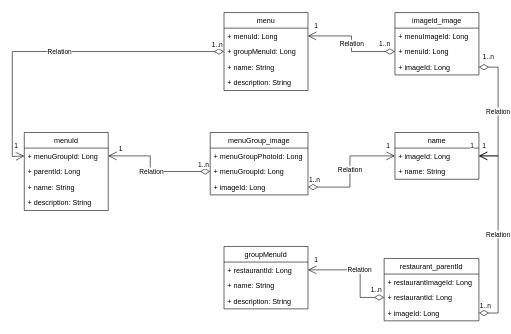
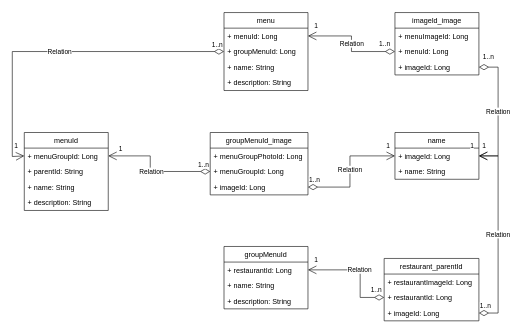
  <mxCell id="0" />
  <mxCell id="1" parent="0" />
  <mxCell id="2" value="menuId" style="swimlane;fontStyle=0;childLayout=stackLayout;horizontal=1;startSize=26;fillColor=none;horizontalStack=0;resizeParent=1;resizeParentMax=0;resizeLast=0;collapsible=1;marginBottom=0;" vertex="1" parent="1"><mxGeometry x="40" y="220" width="140" height="130" as="geometry" /></mxCell>
  <mxCell id="3" value="+ menuGroupId: Long" style="text;strokeColor=none;fillColor=none;align=left;verticalAlign=top;spacingLeft=4;spacingRight=4;overflow=hidden;rotatable=0;points=[[0,0.5],[1,0.5]];portConstraint=eastwest;" vertex="1" parent="2"><mxGeometry y="26" width="140" height="26" as="geometry" /></mxCell>
- <mxCell id="4" value="+ parentId: Long" style="text;strokeColor=none;fillColor=none;align=left;verticalAlign=top;spacingLeft=4;spacingRight=4;overflow=hidden;rotatable=0;points=[[0,0.5],[1,0.5]];portConstraint=eastwest;" vertex="1" parent="2"><mxGeometry y="52" width="140" height="26" as="geometry" /></mxCell>
+ <mxCell id="4" value="+ parentId: String" style="text;strokeColor=none;fillColor=none;align=left;verticalAlign=top;spacingLeft=4;spacingRight=4;overflow=hidden;rotatable=0;points=[[0,0.5],[1,0.5]];portConstraint=eastwest;" vertex="1" parent="2"><mxGeometry y="52" width="140" height="26" as="geometry" /></mxCell>
  <mxCell id="5" value="+ name: String" style="text;strokeColor=none;fillColor=none;align=left;verticalAlign=top;spacingLeft=4;spacingRight=4;overflow=hidden;rotatable=0;points=[[0,0.5],[1,0.5]];portConstraint=eastwest;" vertex="1" parent="2"><mxGeometry y="78" width="140" height="26" as="geometry" /></mxCell>
  <mxCell id="6" value="+ description: String" style="text;strokeColor=none;fillColor=none;align=left;verticalAlign=top;spacingLeft=4;spacingRight=4;overflow=hidden;rotatable=0;points=[[0,0.5],[1,0.5]];portConstraint=eastwest;" vertex="1" parent="2"><mxGeometry y="104" width="140" height="26" as="geometry" /></mxCell>
  <mxCell id="7" value="name" style="swimlane;fontStyle=0;childLayout=stackLayout;horizontal=1;startSize=26;fillColor=none;horizontalStack=0;resizeParent=1;resizeParentMax=0;resizeLast=0;collapsible=1;marginBottom=0;" vertex="1" parent="1"><mxGeometry x="658" y="220" width="140" height="78" as="geometry" /></mxCell>
  <mxCell id="8" value="+ imageId: Long" style="text;strokeColor=none;fillColor=none;align=left;verticalAlign=top;spacingLeft=4;spacingRight=4;overflow=hidden;rotatable=0;points=[[0,0.5],[1,0.5]];portConstraint=eastwest;" vertex="1" parent="7"><mxGeometry y="26" width="140" height="26" as="geometry" /></mxCell>
  <mxCell id="9" value="+ name: String" style="text;strokeColor=none;fillColor=none;align=left;verticalAlign=top;spacingLeft=4;spacingRight=4;overflow=hidden;rotatable=0;points=[[0,0.5],[1,0.5]];portConstraint=eastwest;" vertex="1" parent="7"><mxGeometry y="52" width="140" height="26" as="geometry" /></mxCell>
- <mxCell id="10" value="menuGroup_image" style="swimlane;fontStyle=0;childLayout=stackLayout;horizontal=1;startSize=26;fillColor=none;horizontalStack=0;resizeParent=1;resizeParentMax=0;resizeLast=0;collapsible=1;marginBottom=0;" vertex="1" parent="1"><mxGeometry x="350" y="220" width="163" height="104" as="geometry" /></mxCell>
+ <mxCell id="10" value="groupMenuId_image" style="swimlane;fontStyle=0;childLayout=stackLayout;horizontal=1;startSize=26;fillColor=none;horizontalStack=0;resizeParent=1;resizeParentMax=0;resizeLast=0;collapsible=1;marginBottom=0;" vertex="1" parent="1"><mxGeometry x="350" y="220" width="163" height="104" as="geometry" /></mxCell>
  <mxCell id="11" value="+ menuGroupPhotoId: Long" style="text;strokeColor=none;fillColor=none;align=left;verticalAlign=top;spacingLeft=4;spacingRight=4;overflow=hidden;rotatable=0;points=[[0,0.5],[1,0.5]];portConstraint=eastwest;" vertex="1" parent="10"><mxGeometry y="26" width="163" height="26" as="geometry" /></mxCell>
  <mxCell id="12" value="+ menuGroupId: Long" style="text;strokeColor=none;fillColor=none;align=left;verticalAlign=top;spacingLeft=4;spacingRight=4;overflow=hidden;rotatable=0;points=[[0,0.5],[1,0.5]];portConstraint=eastwest;" vertex="1" parent="10"><mxGeometry y="52" width="163" height="26" as="geometry" /></mxCell>
  <mxCell id="13" value="+ imageId: Long" style="text;strokeColor=none;fillColor=none;align=left;verticalAlign=top;spacingLeft=4;spacingRight=4;overflow=hidden;rotatable=0;points=[[0,0.5],[1,0.5]];portConstraint=eastwest;" vertex="1" parent="10"><mxGeometry y="78" width="163" height="26" as="geometry" /></mxCell>
  <mxCell id="14" value="Relation" style="endArrow=open;html=1;endSize=12;startArrow=diamondThin;startSize=14;startFill=0;edgeStyle=orthogonalEdgeStyle;rounded=0;exitX=1;exitY=0.5;exitDx=0;exitDy=0;entryX=0;entryY=0.5;entryDx=0;entryDy=0;" parent="1" source="13" target="8" edge="1"><mxGeometry relative="1" as="geometry"><mxPoint x="143" y="90" as="sourcePoint" /><mxPoint x="153" y="-10" as="targetPoint" /><Array as="points"><mxPoint x="583" y="311" /><mxPoint x="583" y="259" /></Array></mxGeometry></mxCell>
  <mxCell id="15" value="1..n" style="edgeLabel;resizable=0;html=1;align=left;verticalAlign=top;" parent="14" connectable="0" vertex="1"><mxGeometry x="-1" relative="1" as="geometry"><mxPoint y="-25" as="offset" /></mxGeometry></mxCell>
  <mxCell id="16" value="1" style="edgeLabel;resizable=0;html=1;align=right;verticalAlign=top;" parent="14" connectable="0" vertex="1"><mxGeometry x="1" relative="1" as="geometry"><mxPoint x="-8" y="-29" as="offset" /></mxGeometry></mxCell>
  <mxCell id="17" value="Relation" style="endArrow=open;html=1;endSize=12;startArrow=diamondThin;startSize=14;startFill=0;edgeStyle=orthogonalEdgeStyle;rounded=0;exitX=0;exitY=0.5;exitDx=0;exitDy=0;entryX=1;entryY=0.5;entryDx=0;entryDy=0;" parent="1" source="12" target="3" edge="1"><mxGeometry relative="1" as="geometry"><mxPoint x="372" y="-238" as="sourcePoint" /><mxPoint x="60" y="-220" as="targetPoint" /><Array as="points"><mxPoint x="250" y="285" /><mxPoint x="250" y="259" /></Array></mxGeometry></mxCell>
  <mxCell id="18" value="1..n" style="edgeLabel;resizable=0;html=1;align=left;verticalAlign=top;" parent="17" connectable="0" vertex="1"><mxGeometry x="-1" relative="1" as="geometry"><mxPoint x="-22" y="-24" as="offset" /></mxGeometry></mxCell>
  <mxCell id="19" value="1" style="edgeLabel;resizable=0;html=1;align=right;verticalAlign=top;" parent="17" connectable="0" vertex="1"><mxGeometry x="1" relative="1" as="geometry"><mxPoint x="24" y="-25" as="offset" /></mxGeometry></mxCell>
  <mxCell id="20" value="menu" style="swimlane;fontStyle=0;childLayout=stackLayout;horizontal=1;startSize=26;fillColor=none;horizontalStack=0;resizeParent=1;resizeParentMax=0;resizeLast=0;collapsible=1;marginBottom=0;" vertex="1" parent="1"><mxGeometry x="373" y="20" width="140" height="130" as="geometry" /></mxCell>
  <mxCell id="21" value="+ menuId: Long" style="text;strokeColor=none;fillColor=none;align=left;verticalAlign=top;spacingLeft=4;spacingRight=4;overflow=hidden;rotatable=0;points=[[0,0.5],[1,0.5]];portConstraint=eastwest;" vertex="1" parent="20"><mxGeometry y="26" width="140" height="26" as="geometry" /></mxCell>
  <mxCell id="22" value="+ groupMenuId: Long" style="text;strokeColor=none;fillColor=none;align=left;verticalAlign=top;spacingLeft=4;spacingRight=4;overflow=hidden;rotatable=0;points=[[0,0.5],[1,0.5]];portConstraint=eastwest;" vertex="1" parent="20"><mxGeometry y="52" width="140" height="26" as="geometry" /></mxCell>
  <mxCell id="23" value="+ name: String" style="text;strokeColor=none;fillColor=none;align=left;verticalAlign=top;spacingLeft=4;spacingRight=4;overflow=hidden;rotatable=0;points=[[0,0.5],[1,0.5]];portConstraint=eastwest;" vertex="1" parent="20"><mxGeometry y="78" width="140" height="26" as="geometry" /></mxCell>
  <mxCell id="24" value="+ description: String" style="text;strokeColor=none;fillColor=none;align=left;verticalAlign=top;spacingLeft=4;spacingRight=4;overflow=hidden;rotatable=0;points=[[0,0.5],[1,0.5]];portConstraint=eastwest;" vertex="1" parent="20"><mxGeometry y="104" width="140" height="26" as="geometry" /></mxCell>
  <mxCell id="25" value="imageId_image" style="swimlane;fontStyle=0;childLayout=stackLayout;horizontal=1;startSize=26;fillColor=none;horizontalStack=0;resizeParent=1;resizeParentMax=0;resizeLast=0;collapsible=1;marginBottom=0;" vertex="1" parent="1"><mxGeometry x="658" y="20" width="140" height="104" as="geometry" /></mxCell>
  <mxCell id="26" value="+ menuImageId: Long" style="text;strokeColor=none;fillColor=none;align=left;verticalAlign=top;spacingLeft=4;spacingRight=4;overflow=hidden;rotatable=0;points=[[0,0.5],[1,0.5]];portConstraint=eastwest;" vertex="1" parent="25"><mxGeometry y="26" width="140" height="26" as="geometry" /></mxCell>
  <mxCell id="27" value="+ menuId: Long" style="text;strokeColor=none;fillColor=none;align=left;verticalAlign=top;spacingLeft=4;spacingRight=4;overflow=hidden;rotatable=0;points=[[0,0.5],[1,0.5]];portConstraint=eastwest;" vertex="1" parent="25"><mxGeometry y="52" width="140" height="26" as="geometry" /></mxCell>
  <mxCell id="28" value="+ imageId: Long" style="text;strokeColor=none;fillColor=none;align=left;verticalAlign=top;spacingLeft=4;spacingRight=4;overflow=hidden;rotatable=0;points=[[0,0.5],[1,0.5]];portConstraint=eastwest;" vertex="1" parent="25"><mxGeometry y="78" width="140" height="26" as="geometry" /></mxCell>
  <mxCell id="29" value="Relation" style="endArrow=open;html=1;endSize=12;startArrow=diamondThin;startSize=14;startFill=0;edgeStyle=orthogonalEdgeStyle;rounded=0;exitX=1;exitY=0.5;exitDx=0;exitDy=0;entryX=1;entryY=0.5;entryDx=0;entryDy=0;" parent="1" source="28" target="8" edge="1"><mxGeometry relative="1" as="geometry"><mxPoint x="298" y="-57" as="sourcePoint" /><mxPoint x="140" y="-50" as="targetPoint" /><Array as="points"><mxPoint x="830" y="111" /><mxPoint x="830" y="259" /></Array></mxGeometry></mxCell>
  <mxCell id="30" value="1..n" style="edgeLabel;resizable=0;html=1;align=left;verticalAlign=top;" parent="29" connectable="0" vertex="1"><mxGeometry x="-1" relative="1" as="geometry"><mxPoint x="5" y="-30" as="offset" /></mxGeometry></mxCell>
  <mxCell id="31" value="1" style="edgeLabel;resizable=0;html=1;align=right;verticalAlign=top;" parent="29" connectable="0" vertex="1"><mxGeometry x="1" relative="1" as="geometry"><mxPoint x="12" y="-29" as="offset" /></mxGeometry></mxCell>
  <mxCell id="32" value="Relation" style="endArrow=open;html=1;endSize=12;startArrow=diamondThin;startSize=14;startFill=0;edgeStyle=orthogonalEdgeStyle;rounded=0;exitX=0;exitY=0.5;exitDx=0;exitDy=0;entryX=1;entryY=0.5;entryDx=0;entryDy=0;" parent="1" source="27" target="21" edge="1"><mxGeometry relative="1" as="geometry"><mxPoint x="298" y="-17" as="sourcePoint" /><mxPoint x="560" y="150" as="targetPoint" /></mxGeometry></mxCell>
  <mxCell id="33" value="1..n" style="edgeLabel;resizable=0;html=1;align=left;verticalAlign=top;" parent="32" connectable="0" vertex="1"><mxGeometry x="-1" relative="1" as="geometry"><mxPoint x="-28" y="-25" as="offset" /></mxGeometry></mxCell>
  <mxCell id="34" value="1" style="edgeLabel;resizable=0;html=1;align=right;verticalAlign=top;" parent="32" connectable="0" vertex="1"><mxGeometry x="1" relative="1" as="geometry"><mxPoint x="17" y="-29" as="offset" /></mxGeometry></mxCell>
  <mxCell id="35" value="Relation" style="endArrow=open;html=1;endSize=12;startArrow=diamondThin;startSize=14;startFill=0;edgeStyle=orthogonalEdgeStyle;rounded=0;exitX=0;exitY=0.5;exitDx=0;exitDy=0;entryX=0;entryY=0.5;entryDx=0;entryDy=0;" edge="1" parent="1" source="22" target="3"><mxGeometry relative="1" as="geometry"><mxPoint x="383" y="295" as="sourcePoint" /><mxPoint x="190" y="269" as="targetPoint" /><Array as="points"><mxPoint x="20" y="85" /><mxPoint x="20" y="260" /></Array></mxGeometry></mxCell>
  <mxCell id="36" value="1..n" style="edgeLabel;resizable=0;html=1;align=left;verticalAlign=top;" connectable="0" vertex="1" parent="35"><mxGeometry x="-1" relative="1" as="geometry"><mxPoint x="-22" y="-24" as="offset" /></mxGeometry></mxCell>
  <mxCell id="37" value="1" style="edgeLabel;resizable=0;html=1;align=right;verticalAlign=top;" connectable="0" vertex="1" parent="35"><mxGeometry x="1" relative="1" as="geometry"><mxPoint x="-10" y="-29" as="offset" /></mxGeometry></mxCell>
  <mxCell id="38" value="groupMenuId" style="swimlane;fontStyle=0;childLayout=stackLayout;horizontal=1;startSize=26;fillColor=none;horizontalStack=0;resizeParent=1;resizeParentMax=0;resizeLast=0;collapsible=1;marginBottom=0;" vertex="1" parent="1"><mxGeometry x="373" y="410" width="140" height="104" as="geometry" /></mxCell>
  <mxCell id="39" value="+ restaurantId: Long" style="text;strokeColor=none;fillColor=none;align=left;verticalAlign=top;spacingLeft=4;spacingRight=4;overflow=hidden;rotatable=0;points=[[0,0.5],[1,0.5]];portConstraint=eastwest;" vertex="1" parent="38"><mxGeometry y="26" width="140" height="26" as="geometry" /></mxCell>
  <mxCell id="40" value="+ name: String" style="text;strokeColor=none;fillColor=none;align=left;verticalAlign=top;spacingLeft=4;spacingRight=4;overflow=hidden;rotatable=0;points=[[0,0.5],[1,0.5]];portConstraint=eastwest;" vertex="1" parent="38"><mxGeometry y="52" width="140" height="26" as="geometry" /></mxCell>
  <mxCell id="41" value="+ description: String" style="text;strokeColor=none;fillColor=none;align=left;verticalAlign=top;spacingLeft=4;spacingRight=4;overflow=hidden;rotatable=0;points=[[0,0.5],[1,0.5]];portConstraint=eastwest;" vertex="1" parent="38"><mxGeometry y="78" width="140" height="26" as="geometry" /></mxCell>
  <mxCell id="42" value="restaurant_parentId" style="swimlane;fontStyle=0;childLayout=stackLayout;horizontal=1;startSize=26;fillColor=none;horizontalStack=0;resizeParent=1;resizeParentMax=0;resizeLast=0;collapsible=1;marginBottom=0;" vertex="1" parent="1"><mxGeometry x="640" y="430" width="158" height="104" as="geometry" /></mxCell>
  <mxCell id="43" value="+ restaurantImageId: Long" style="text;strokeColor=none;fillColor=none;align=left;verticalAlign=top;spacingLeft=4;spacingRight=4;overflow=hidden;rotatable=0;points=[[0,0.5],[1,0.5]];portConstraint=eastwest;" vertex="1" parent="42"><mxGeometry y="26" width="158" height="26" as="geometry" /></mxCell>
  <mxCell id="44" value="+ restaurantId: Long" style="text;strokeColor=none;fillColor=none;align=left;verticalAlign=top;spacingLeft=4;spacingRight=4;overflow=hidden;rotatable=0;points=[[0,0.5],[1,0.5]];portConstraint=eastwest;" vertex="1" parent="42"><mxGeometry y="52" width="158" height="26" as="geometry" /></mxCell>
  <mxCell id="45" value="+ imageId: Long" style="text;strokeColor=none;fillColor=none;align=left;verticalAlign=top;spacingLeft=4;spacingRight=4;overflow=hidden;rotatable=0;points=[[0,0.5],[1,0.5]];portConstraint=eastwest;" vertex="1" parent="42"><mxGeometry y="78" width="158" height="26" as="geometry" /></mxCell>
  <mxCell id="46" value="Relation" style="endArrow=open;html=1;endSize=12;startArrow=diamondThin;startSize=14;startFill=0;edgeStyle=orthogonalEdgeStyle;rounded=0;exitX=0;exitY=0.5;exitDx=0;exitDy=0;entryX=1;entryY=0.5;entryDx=0;entryDy=0;" edge="1" parent="1" source="44" target="39"><mxGeometry relative="1" as="geometry"><mxPoint x="530" y="376" as="sourcePoint" /><mxPoint x="675" y="324" as="targetPoint" /><Array as="points"><mxPoint x="600" y="495" /><mxPoint x="600" y="449" /></Array></mxGeometry></mxCell>
  <mxCell id="47" value="1..n" style="edgeLabel;resizable=0;html=1;align=left;verticalAlign=top;" connectable="0" vertex="1" parent="46"><mxGeometry x="-1" relative="1" as="geometry"><mxPoint x="-24" y="-25" as="offset" /></mxGeometry></mxCell>
  <mxCell id="48" value="1" style="edgeLabel;resizable=0;html=1;align=right;verticalAlign=top;" connectable="0" vertex="1" parent="46"><mxGeometry x="1" relative="1" as="geometry"><mxPoint x="17" y="-29" as="offset" /></mxGeometry></mxCell>
  <mxCell id="49" value="Relation" style="endArrow=open;html=1;endSize=12;startArrow=diamondThin;startSize=14;startFill=0;edgeStyle=orthogonalEdgeStyle;rounded=0;exitX=1;exitY=0.5;exitDx=0;exitDy=0;entryX=1;entryY=0.5;entryDx=0;entryDy=0;" edge="1" parent="1" source="45" target="8"><mxGeometry relative="1" as="geometry"><mxPoint x="523" y="321" as="sourcePoint" /><mxPoint x="668" y="269" as="targetPoint" /><Array as="points"><mxPoint x="830" y="521" /><mxPoint x="830" y="259" /></Array></mxGeometry></mxCell>
  <mxCell id="50" value="1..n" style="edgeLabel;resizable=0;html=1;align=left;verticalAlign=top;" connectable="0" vertex="1" parent="49"><mxGeometry x="-1" relative="1" as="geometry"><mxPoint y="-25" as="offset" /></mxGeometry></mxCell>
  <mxCell id="51" value="1" style="edgeLabel;resizable=0;html=1;align=right;verticalAlign=top;" connectable="0" vertex="1" parent="49"><mxGeometry x="1" relative="1" as="geometry"><mxPoint x="-8" y="-29" as="offset" /></mxGeometry></mxCell>
